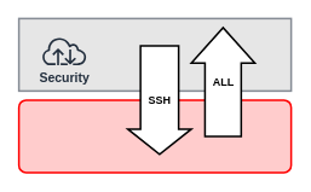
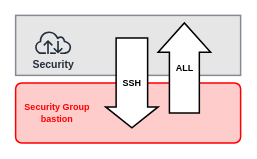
  <mxCell id="0" />
  <mxCell id="1" parent="0" />
  <mxCell id="2" value="" style="rounded=1;arcSize=10;strokeColor=#ff0000;fillColor=#FFCCCC;gradientColor=none;strokeWidth=2;" parent="1" vertex="1"><mxGeometry x="20" y="110" width="300" height="80" as="geometry" /></mxCell>
+ <mxCell id="3" value="&lt;b&gt;&lt;font color=&quot;#ff0000&quot;&gt;Security Group&lt;br&gt;bastion&lt;br&gt;&lt;/font&gt;&lt;/b&gt;" style="text;html=1;align=center;verticalAlign=middle;resizable=0;points=[];autosize=1;strokeColor=none;fillColor=none;" parent="1" vertex="1"><mxGeometry x="20" y="130" width="110" height="40" as="geometry" /></mxCell>
  <mxCell id="4" value="" style="outlineConnect=0;gradientColor=none;html=1;whiteSpace=wrap;fontSize=12;fontStyle=0;strokeColor=#858B94;fillColor=#E6E6E6;verticalAlign=top;align=center;fontColor=#858B94;spacingTop=3;strokeWidth=2;" parent="1" vertex="1"><mxGeometry x="20" y="20" width="300" height="80" as="geometry" /></mxCell>
  <mxCell id="5" value="Security" style="sketch=0;outlineConnect=0;fontColor=#232F3E;gradientColor=none;strokeColor=#232F3E;fillColor=#E6E6E6;dashed=0;verticalLabelPosition=bottom;verticalAlign=top;align=center;html=1;fontSize=14;fontStyle=1;aspect=fixed;shape=mxgraph.aws4.resourceIcon;resIcon=mxgraph.aws4.internet;spacingTop=-15;" parent="1" vertex="1"><mxGeometry x="40" y="26" width="60" height="60" as="geometry" /></mxCell>
  <mxCell id="6" value="&lt;b&gt;&lt;font color=&quot;#000000&quot; style=&quot;font-size: 12px;&quot;&gt;SSH&lt;/font&gt;&lt;/b&gt;" style="html=1;shadow=0;dashed=0;align=center;verticalAlign=middle;shape=mxgraph.arrows2.arrow;dy=0.4;dx=28;direction=south;notch=0;strokeWidth=2;fontSize=14;fontColor=#ff0000;" parent="1" vertex="1"><mxGeometry x="140" y="50" width="70" height="120" as="geometry" /></mxCell>
  <mxCell id="7" value="ALL" style="html=1;shadow=0;dashed=0;align=center;verticalAlign=middle;shape=mxgraph.arrows2.arrow;dy=0.43;dx=39;direction=north;notch=0;strokeWidth=2;fontSize=12;fontColor=#000000;fontStyle=1" parent="1" vertex="1"><mxGeometry x="210" y="30" width="70" height="120" as="geometry" /></mxCell>
